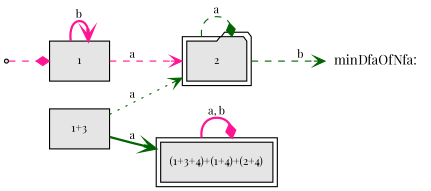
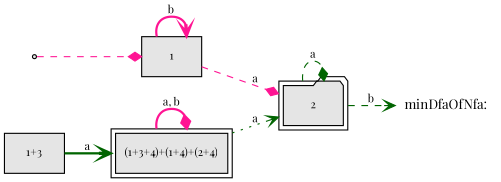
  digraph {
    fontname="Playfair Display"
    rankdir=LR
    node [fillcolor=gray90 fontname="Playfair Display" fontsize=10 shape=box style=filled]
    edge [arrowhead=diamond color=deeppink fontname="Playfair Display" style=dashed fontsize=10]
    "minDfaOfNfa:" [fontsize=12 shape=none style=""]
    START [shape=point]
    1 [peripheries=1]
    2 [peripheries=2 shape=folder]
    "(1+3+4)+(1+4)+(2+4)" [peripheries=2]
    "1+3" [peripheries=1]
    START -> 1 [fontsize=""]
    1 -> 1 [arrowhead=vee label=b style=bold]
-   1 -> 2 [arrowhead=vee label=a]
+   1 -> 2 [label=a]
    2 -> "minDfaOfNfa:" [arrowhead=vee color=darkgreen label=b]
    2 -> 2 [color=darkgreen label=a]
    "(1+3+4)+(1+4)+(2+4)" -> "(1+3+4)+(1+4)+(2+4)" [label="a, b" style=bold]
-   "1+3" -> 2 [arrowhead=vee color=darkgreen label=a style=dotted]
+   "(1+3+4)+(1+4)+(2+4)" -> 2 [arrowhead=vee color=darkgreen label=a style=dotted]
    "1+3" -> "(1+3+4)+(1+4)+(2+4)" [arrowhead=vee color=darkgreen label=a style=bold]
  }
